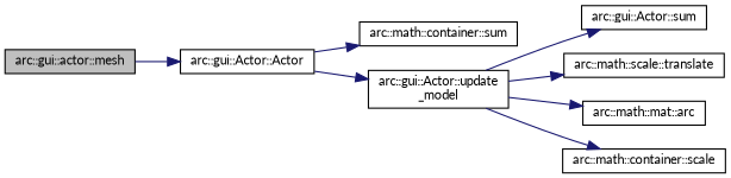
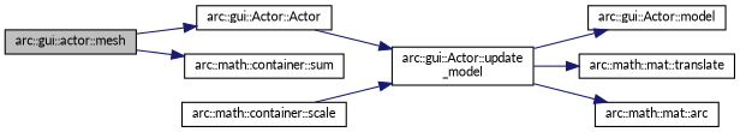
  digraph {
    fontname=Lato
    rankdir=LR
    node [color=black fontname=Lato fontsize=10 shape=record]
    edge [color=midnightblue fontname=Lato fontsize=10 labelfontname=Helvetica labelfontsize=10 style=solid]
    n1 [fillcolor=grey75 fontcolor=black height=0.2 label="arc::gui::actor::mesh" style=filled width=0.4]
    n2 [height=0.2 label="arc::gui::Actor::Actor" width=0.4]
    n3 [height=0.2 label="arc::math::container::sum" width=0.4]
    n4 [height=0.2 label="arc::gui::Actor::update\l_model" width=0.4]
-   n5 [height=0.2 label="arc::gui::Actor::sum" width=0.4]
-   n6 [height=0.2 label="arc::math::scale::translate" width=0.4]
+   n5 [height=0.2 label="arc::gui::Actor::model" width=0.4]
+   n6 [height=0.2 label="arc::math::mat::translate" width=0.4]
    n7 [height=0.2 label="arc::math::mat::arc" width=0.4]
    n8 [height=0.2 label="arc::math::container::scale" width=0.4]
    n1 -> n2
-   n2 -> n3
+   n1 -> n3
    n2 -> n4
    n4 -> n5
    n4 -> n6
    n4 -> n7
-   n4 -> n8
+   n8 -> n4
  }
